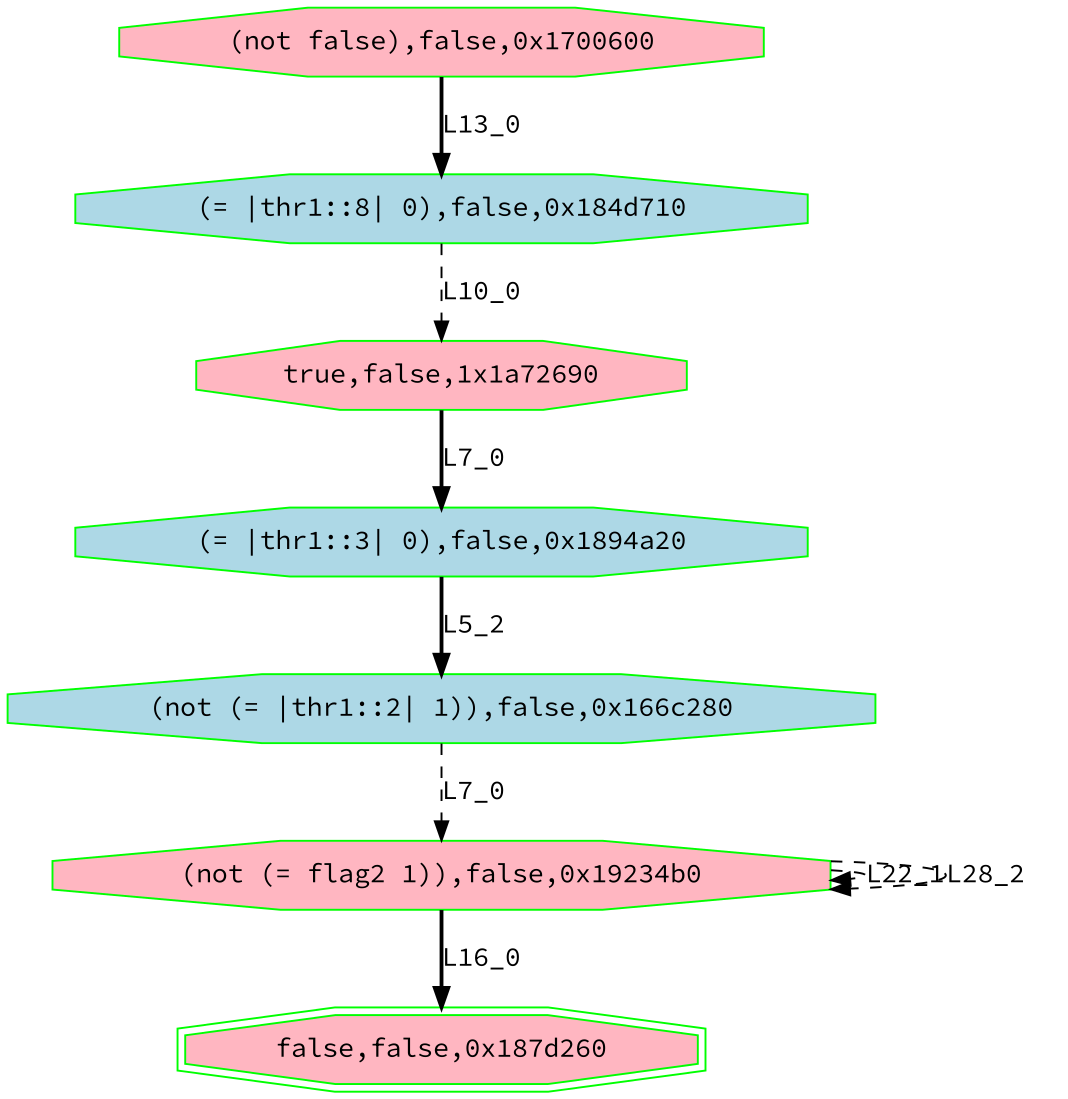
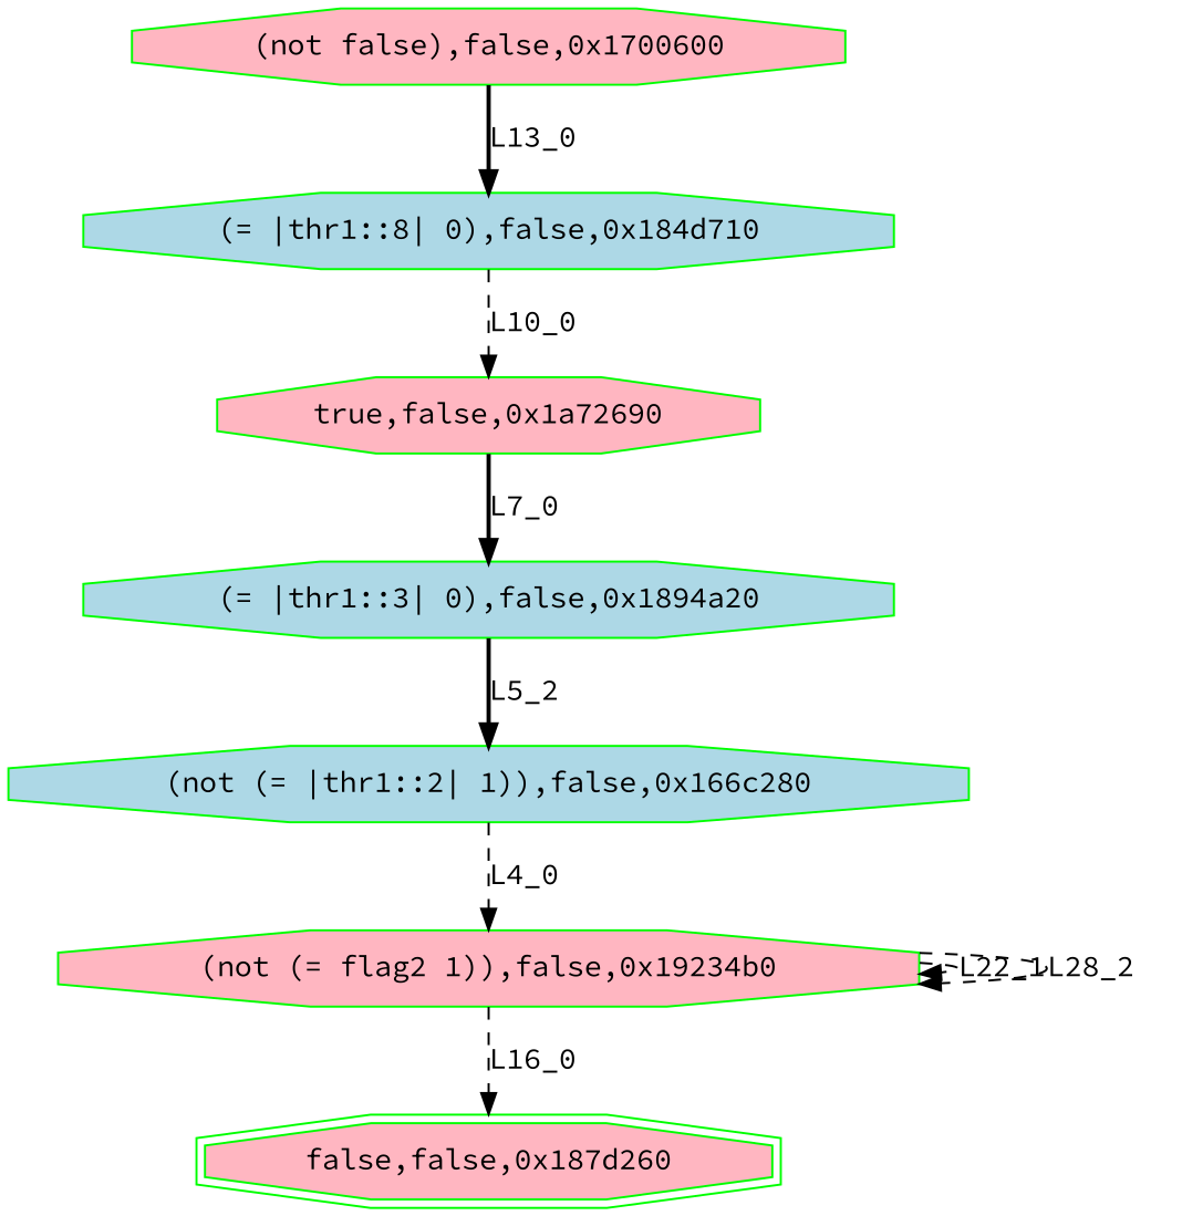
  digraph {
    fontname="Source Code Pro"
    node [color=green fillcolor=lightpink fontname="Source Code Pro" shape=octagon style=filled]
    edge [fontname="Source Code Pro" style=bold]
    n1 [label="(not false),false,0x1700600"]
    n2 [fillcolor=lightblue label="(= |thr1::8| 0),false,0x184d710"]
-   n3 [label="true,false,1x1a72690"]
+   n3 [label="true,false,0x1a72690"]
    n4 [fillcolor=lightblue label="(= |thr1::3| 0),false,0x1894a20"]
    n5 [fillcolor=lightblue label="(not (= |thr1::2| 1)),false,0x166c280"]
    n6 [label="(not (= flag2 1)),false,0x19234b0"]
    n7 [label="false,false,0x187d260" shape=doubleoctagon]
    n1 -> n2 [label=L13_0]
    n2 -> n3 [label=L10_0 style=dashed]
    n3 -> n4 [label=L7_0]
    n4 -> n5 [label=L5_2]
-   n5 -> n6 [label=L7_0 style=dashed]
+   n5 -> n6 [label=L4_0 style=dashed]
    n6 -> n6 [label=L22_1 style=dashed]
    n6 -> n6 [label=L28_2 style=dashed]
-   n6 -> n7 [label=L16_0]
+   n6 -> n7 [label=L16_0 style=dashed]
  }
